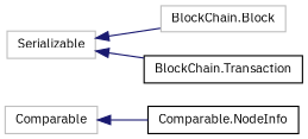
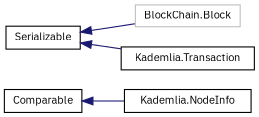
  digraph {
    fontname="IBM Plex Sans"
    rankdir=LR
    node [color=grey75 fillcolor=white fontname="IBM Plex Sans" fontsize=10 shape=record style=filled]
    edge [color=midnightblue dir=back fontname="IBM Plex Sans" fontsize=10 labelfontname=Helvetica labelfontsize=10 style=solid]
-   n1 [height=0.2 label=Comparable width=0.4]
-   n2 [color=black height=0.2 label="Comparable.NodeInfo" width=0.4]
-   n3 [height=0.2 label=Serializable width=0.4]
+   n1 [color=black height=0.2 label=Comparable width=0.4]
+   n2 [color=black height=0.2 label="Kademlia.NodeInfo" width=0.4]
+   n3 [color=black height=0.2 label=Serializable width=0.4]
    n4 [height=0.2 label="BlockChain.Block" width=0.4]
-   n5 [color=black height=0.2 label="BlockChain.Transaction" width=0.4]
+   n5 [color=black height=0.2 label="Kademlia.Transaction" width=0.4]
    n1 -> n2
    n3 -> n4
    n3 -> n5
  }
